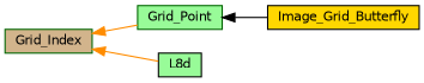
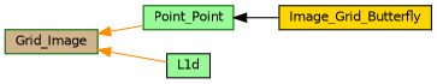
  digraph {
    rankdir=LR
    node [color=darkgreen fillcolor=palegreen fontname=Helvetica fontsize=10 shape=record style=filled]
    edge [color=darkorange dir=back fontname=Helvetica fontsize=10 labelfontname=Helvetica labelfontsize=10 style=solid]
-   n1 [fillcolor=tan fontcolor=black height=0.2 label=Grid_Index width=0.4]
-   n2 [height=0.2 label=Grid_Point width=0.4]
-   n3 [color=black height=0.2 label=L8d width=0.4]
+   n1 [fillcolor=tan fontcolor=black height=0.2 label=Grid_Image width=0.4]
+   n2 [height=0.2 label=Point_Point width=0.4]
+   n3 [color=black height=0.2 label=L1d width=0.4]
    n4 [color=black fillcolor=gold height=0.2 label=Image_Grid_Butterfly width=0.4]
    n1 -> n2
    n1 -> n3
    n2 -> n4 [color=black]
  }
